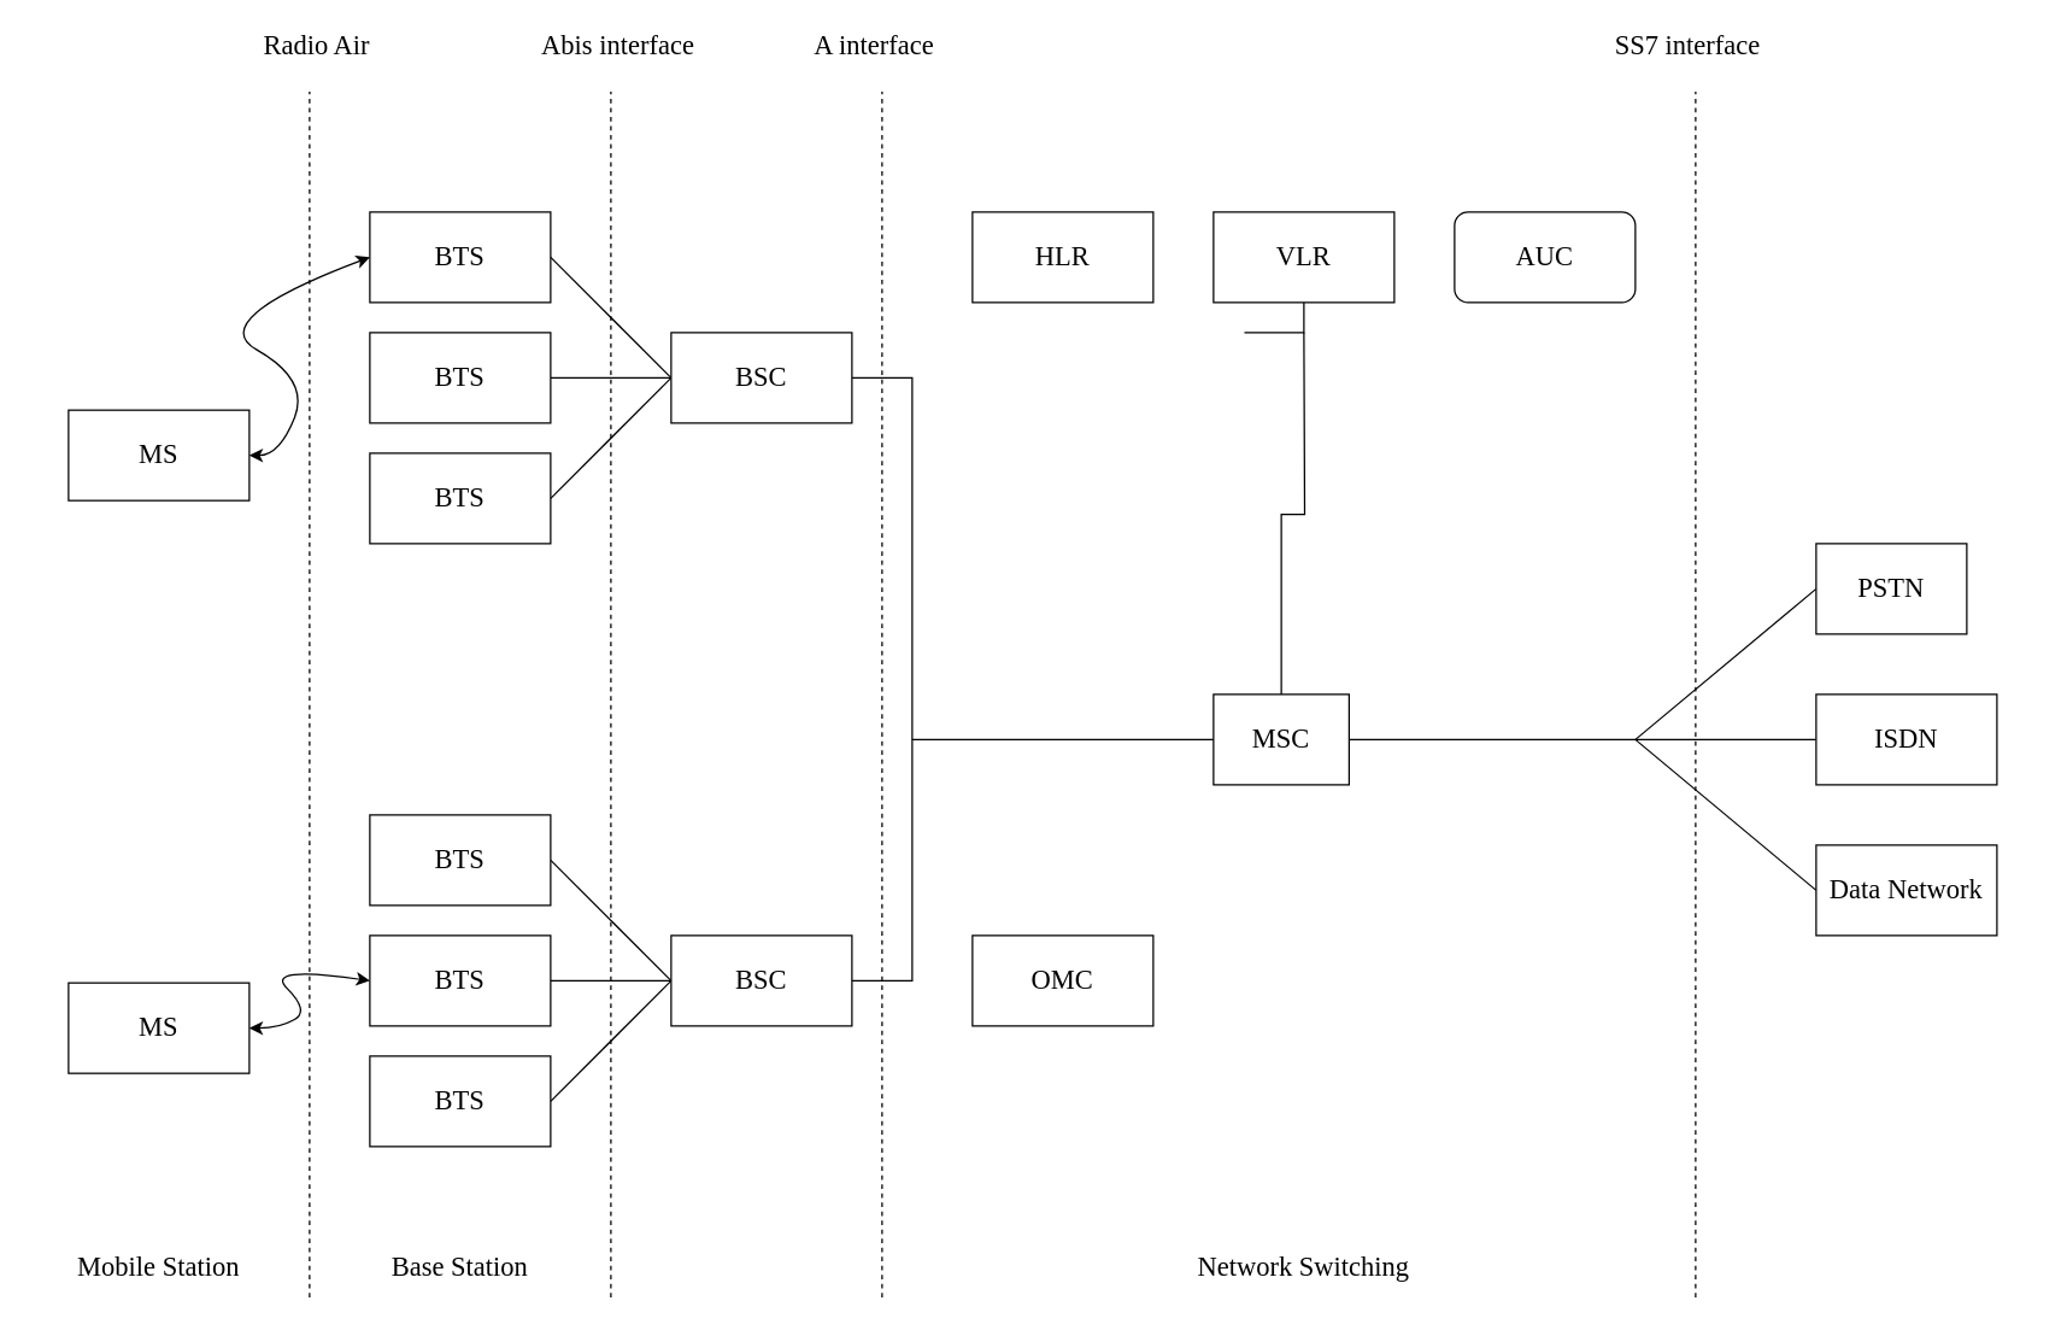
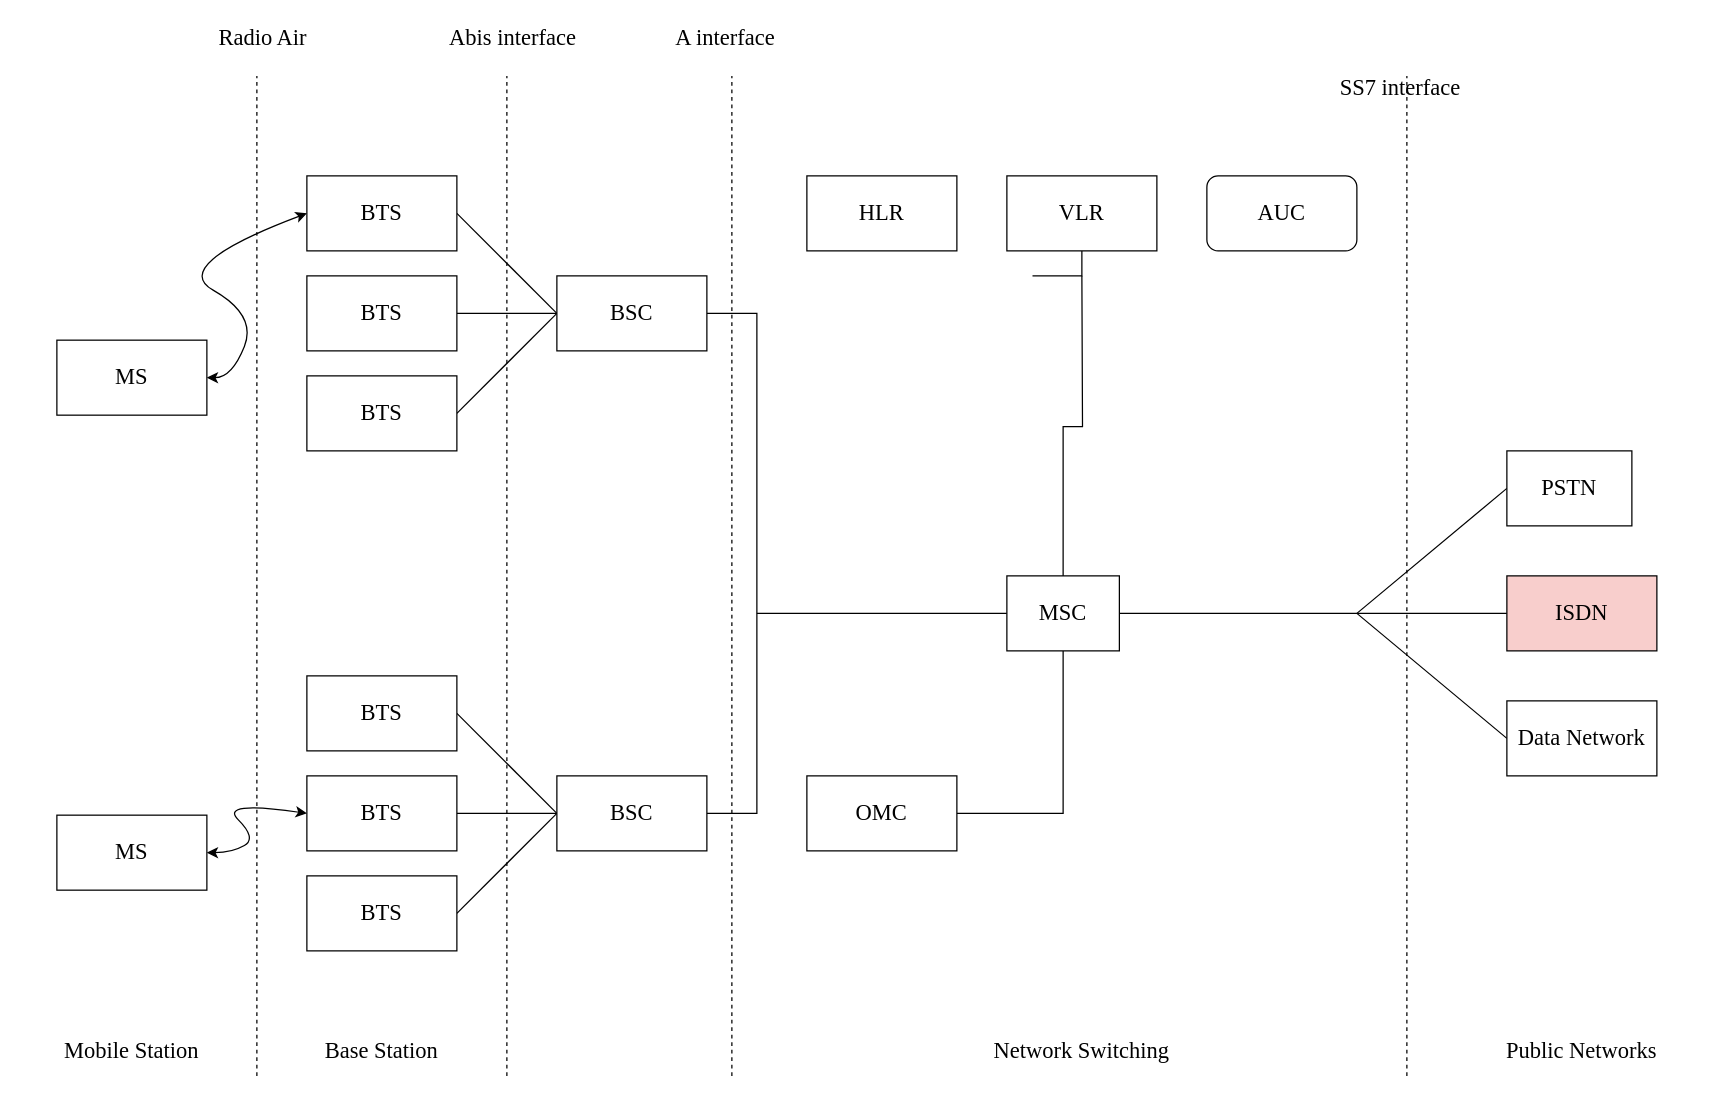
  <mxCell id="0" />
  <mxCell id="1" parent="0" />
  <mxCell id="2" value="MS" style="rounded=0;whiteSpace=wrap;html=1;fontFamily=Ubuntu;fontSize=18;strokeColor=#000000;" vertex="1" parent="1"><mxGeometry x="45" y="271.43" width="120" height="60" as="geometry" /></mxCell>
  <mxCell id="3" value="MS" style="rounded=0;whiteSpace=wrap;html=1;fontFamily=Ubuntu;fontSize=18;strokeColor=#000000;" vertex="1" parent="1"><mxGeometry x="45" y="651.43" width="120" height="60" as="geometry" /></mxCell>
  <mxCell id="4" style="rounded=0;orthogonalLoop=1;jettySize=auto;html=1;exitX=1;exitY=0.5;exitDx=0;exitDy=0;entryX=0;entryY=0.5;entryDx=0;entryDy=0;fontFamily=Ubuntu;endArrow=none;endFill=0;fontSize=18;strokeColor=#000000;" edge="1" parent="1" source="5" target="19"><mxGeometry relative="1" as="geometry" /></mxCell>
  <mxCell id="5" value="BTS" style="rounded=0;whiteSpace=wrap;html=1;fontFamily=Ubuntu;fontSize=18;strokeColor=#000000;" vertex="1" parent="1"><mxGeometry x="245" y="140" width="120" height="60" as="geometry" /></mxCell>
  <mxCell id="6" style="rounded=0;orthogonalLoop=1;jettySize=auto;html=1;exitX=1;exitY=0.5;exitDx=0;exitDy=0;entryX=0;entryY=0.5;entryDx=0;entryDy=0;startArrow=none;startFill=0;endArrow=none;endFill=0;fontFamily=Ubuntu;fontSize=18;strokeColor=#000000;" edge="1" parent="1" source="7" target="19"><mxGeometry relative="1" as="geometry" /></mxCell>
  <mxCell id="7" value="BTS" style="rounded=0;whiteSpace=wrap;html=1;fontFamily=Ubuntu;fontSize=18;strokeColor=#000000;" vertex="1" parent="1"><mxGeometry x="245" y="220" width="120" height="60" as="geometry" /></mxCell>
  <mxCell id="8" style="edgeStyle=none;rounded=0;orthogonalLoop=1;jettySize=auto;html=1;exitX=1;exitY=0.5;exitDx=0;exitDy=0;entryX=0;entryY=0.5;entryDx=0;entryDy=0;startArrow=none;startFill=0;endArrow=none;endFill=0;fontFamily=Ubuntu;fontSize=18;strokeColor=#000000;" edge="1" parent="1" source="9" target="19"><mxGeometry relative="1" as="geometry" /></mxCell>
  <mxCell id="9" value="BTS" style="rounded=0;whiteSpace=wrap;html=1;fontFamily=Ubuntu;fontSize=18;strokeColor=#000000;" vertex="1" parent="1"><mxGeometry x="245" y="300" width="120" height="60" as="geometry" /></mxCell>
  <mxCell id="10" style="edgeStyle=none;rounded=0;orthogonalLoop=1;jettySize=auto;html=1;exitX=1;exitY=0.5;exitDx=0;exitDy=0;entryX=0;entryY=0.5;entryDx=0;entryDy=0;startArrow=none;startFill=0;endArrow=none;endFill=0;fontFamily=Ubuntu;fontSize=18;strokeColor=#000000;" edge="1" parent="1" source="11" target="20"><mxGeometry relative="1" as="geometry" /></mxCell>
  <mxCell id="11" value="BTS" style="rounded=0;whiteSpace=wrap;html=1;fontFamily=Ubuntu;fontSize=18;strokeColor=#000000;" vertex="1" parent="1"><mxGeometry x="245" y="540" width="120" height="60" as="geometry" /></mxCell>
  <mxCell id="12" style="edgeStyle=none;rounded=0;orthogonalLoop=1;jettySize=auto;html=1;exitX=1;exitY=0.5;exitDx=0;exitDy=0;startArrow=none;startFill=0;endArrow=none;endFill=0;fontFamily=Ubuntu;entryX=0;entryY=0.5;entryDx=0;entryDy=0;fontSize=18;strokeColor=#000000;" edge="1" parent="1" source="13" target="20"><mxGeometry relative="1" as="geometry"><mxPoint x="435" y="681.43" as="targetPoint" /></mxGeometry></mxCell>
  <mxCell id="13" value="BTS" style="rounded=0;whiteSpace=wrap;html=1;fontFamily=Ubuntu;fontSize=18;strokeColor=#000000;" vertex="1" parent="1"><mxGeometry x="245" y="620" width="120" height="60" as="geometry" /></mxCell>
  <mxCell id="14" style="edgeStyle=none;rounded=0;orthogonalLoop=1;jettySize=auto;html=1;exitX=1;exitY=0.5;exitDx=0;exitDy=0;entryX=0;entryY=0.5;entryDx=0;entryDy=0;startArrow=none;startFill=0;endArrow=none;endFill=0;fontFamily=Ubuntu;fontSize=18;strokeColor=#000000;" edge="1" parent="1" source="15" target="20"><mxGeometry relative="1" as="geometry" /></mxCell>
  <mxCell id="15" value="BTS" style="rounded=0;whiteSpace=wrap;html=1;fontFamily=Ubuntu;fontSize=18;strokeColor=#000000;" vertex="1" parent="1"><mxGeometry x="245" y="700" width="120" height="60" as="geometry" /></mxCell>
  <mxCell id="16" value="" style="curved=1;endArrow=classic;html=1;fontFamily=Ubuntu;exitX=1;exitY=0.5;exitDx=0;exitDy=0;entryX=0;entryY=0.5;entryDx=0;entryDy=0;verticalAlign=middle;startArrow=classic;startFill=1;fontSize=18;strokeColor=#000000;" edge="1" parent="1" source="3" target="13"><mxGeometry width="50" height="50" relative="1" as="geometry"><mxPoint x="35" y="821.43" as="sourcePoint" /><mxPoint x="85" y="771.43" as="targetPoint" /><Array as="points"><mxPoint x="185" y="681.43" /><mxPoint x="205" y="670" /><mxPoint x="175" y="640" /></Array></mxGeometry></mxCell>
  <mxCell id="17" value="" style="curved=1;endArrow=classic;html=1;fontFamily=Ubuntu;exitX=1;exitY=0.5;exitDx=0;exitDy=0;entryX=0;entryY=0.5;entryDx=0;entryDy=0;verticalAlign=middle;startArrow=classic;startFill=1;fontSize=18;strokeColor=#000000;" edge="1" parent="1" source="2" target="5"><mxGeometry width="50" height="50" relative="1" as="geometry"><mxPoint x="155" y="301.43" as="sourcePoint" /><mxPoint x="235" y="181.43" as="targetPoint" /><Array as="points"><mxPoint x="185" y="301.43" /><mxPoint x="205" y="251.43" /><mxPoint x="135" y="211.43" /></Array></mxGeometry></mxCell>
  <mxCell id="18" style="edgeStyle=orthogonalEdgeStyle;rounded=0;orthogonalLoop=1;jettySize=auto;html=1;exitX=1;exitY=0.5;exitDx=0;exitDy=0;entryX=1;entryY=0.5;entryDx=0;entryDy=0;startArrow=none;startFill=0;endArrow=none;endFill=0;fontFamily=Ubuntu;strokeColor=#000000;fontSize=18;" edge="1" parent="1" source="19" target="20"><mxGeometry relative="1" as="geometry"><Array as="points"><mxPoint x="605" y="250" /><mxPoint x="605" y="650" /></Array></mxGeometry></mxCell>
  <mxCell id="19" value="BSC" style="rounded=0;whiteSpace=wrap;html=1;fontFamily=Ubuntu;fontSize=18;strokeColor=#000000;" vertex="1" parent="1"><mxGeometry x="445" y="220" width="120" height="60" as="geometry" /></mxCell>
  <mxCell id="20" value="BSC" style="rounded=0;whiteSpace=wrap;html=1;fontFamily=Ubuntu;fontSize=18;strokeColor=#000000;" vertex="1" parent="1"><mxGeometry x="445" y="620" width="120" height="60" as="geometry" /></mxCell>
  <mxCell id="21" value="" style="endArrow=none;dashed=1;html=1;fontFamily=Ubuntu;fontSize=18;strokeColor=#000000;" edge="1" parent="1"><mxGeometry width="50" height="50" relative="1" as="geometry"><mxPoint x="205" y="860" as="sourcePoint" /><mxPoint x="205" y="60" as="targetPoint" /></mxGeometry></mxCell>
  <mxCell id="22" value="" style="endArrow=none;dashed=1;html=1;fontFamily=Ubuntu;fontSize=18;strokeColor=#000000;" edge="1" parent="1"><mxGeometry width="50" height="50" relative="1" as="geometry"><mxPoint x="405" y="860" as="sourcePoint" /><mxPoint x="405" y="60" as="targetPoint" /></mxGeometry></mxCell>
  <mxCell id="23" style="edgeStyle=orthogonalEdgeStyle;rounded=0;orthogonalLoop=1;jettySize=auto;html=1;exitX=0.5;exitY=1;exitDx=0;exitDy=0;startArrow=none;startFill=0;endArrow=none;endFill=0;strokeColor=#000000;fontFamily=Ubuntu;fontSize=18;" edge="1" parent="1" source="24"><mxGeometry relative="1" as="geometry"><mxPoint x="825" y="220" as="targetPoint" /></mxGeometry></mxCell>
  <mxCell id="24" value="VLR" style="rounded=0;whiteSpace=wrap;html=1;fontFamily=Ubuntu;fontSize=18;strokeColor=#000000;" vertex="1" parent="1"><mxGeometry x="805" y="140" width="120" height="60" as="geometry" /></mxCell>
  <mxCell id="25" style="rounded=0;orthogonalLoop=1;jettySize=auto;html=1;exitX=0;exitY=0.5;exitDx=0;exitDy=0;startArrow=none;startFill=0;endArrow=none;endFill=0;strokeColor=#000000;fontFamily=Ubuntu;fontSize=18;" edge="1" parent="1" source="28"><mxGeometry relative="1" as="geometry"><mxPoint x="605" y="490" as="targetPoint" /></mxGeometry></mxCell>
  <mxCell id="26" style="edgeStyle=orthogonalEdgeStyle;rounded=0;orthogonalLoop=1;jettySize=auto;html=1;exitX=0.5;exitY=0;exitDx=0;exitDy=0;startArrow=none;startFill=0;endArrow=none;endFill=0;strokeColor=#000000;fontFamily=Ubuntu;fontSize=18;" edge="1" parent="1" source="28"><mxGeometry relative="1" as="geometry"><mxPoint x="865" y="220" as="targetPoint" /></mxGeometry></mxCell>
  <mxCell id="27" style="edgeStyle=orthogonalEdgeStyle;rounded=0;orthogonalLoop=1;jettySize=auto;html=1;exitX=1;exitY=0.5;exitDx=0;exitDy=0;entryX=0;entryY=0.5;entryDx=0;entryDy=0;startArrow=none;startFill=0;endArrow=none;endFill=0;strokeColor=#000000;fontFamily=Ubuntu;fontSize=18;" edge="1" parent="1" source="28" target="34"><mxGeometry relative="1" as="geometry" /></mxCell>
  <mxCell id="28" value="MSC" style="rounded=0;whiteSpace=wrap;html=1;fontFamily=Ubuntu;fontSize=18;strokeColor=#000000;" vertex="1" parent="1"><mxGeometry x="805" y="460" width="90" height="60" as="geometry" /></mxCell>
  <mxCell id="29" value="HLR" style="rounded=0;whiteSpace=wrap;html=1;fontFamily=Ubuntu;fontSize=18;strokeColor=#000000;" vertex="1" parent="1"><mxGeometry x="645" y="140" width="120" height="60" as="geometry" /></mxCell>
  <mxCell id="30" value="AUC" style="whiteSpace=wrap;html=1;fontFamily=Ubuntu;fontSize=18;strokeColor=#000000;rounded=1;" vertex="1" parent="1"><mxGeometry x="965" y="140" width="120" height="60" as="geometry" /></mxCell>
+ <mxCell id="31" style="edgeStyle=orthogonalEdgeStyle;rounded=0;orthogonalLoop=1;jettySize=auto;html=1;exitX=1;exitY=0.5;exitDx=0;exitDy=0;entryX=0.5;entryY=1;entryDx=0;entryDy=0;startArrow=none;startFill=0;endArrow=none;endFill=0;strokeColor=#000000;fontFamily=Ubuntu;fontSize=18;" edge="1" parent="1" source="32" target="28"><mxGeometry relative="1" as="geometry" /></mxCell>
  <mxCell id="32" value="OMC" style="rounded=0;whiteSpace=wrap;html=1;fontFamily=Ubuntu;fontSize=18;strokeColor=#000000;" vertex="1" parent="1"><mxGeometry x="645" y="620" width="120" height="60" as="geometry" /></mxCell>
  <mxCell id="33" value="" style="endArrow=none;dashed=1;html=1;fontFamily=Ubuntu;fontSize=18;strokeColor=#000000;" edge="1" parent="1"><mxGeometry width="50" height="50" relative="1" as="geometry"><mxPoint x="585" y="860" as="sourcePoint" /><mxPoint x="585" y="60" as="targetPoint" /></mxGeometry></mxCell>
- <mxCell id="34" value="ISDN" style="rounded=0;whiteSpace=wrap;html=1;fontFamily=Ubuntu;fontSize=18;strokeColor=#000000;" vertex="1" parent="1"><mxGeometry x="1205" y="460" width="120" height="60" as="geometry" /></mxCell>
+ <mxCell id="34" value="ISDN" style="rounded=0;whiteSpace=wrap;html=1;fontFamily=Ubuntu;fontSize=18;strokeColor=#000000;fillColor=#f8cecc;" vertex="1" parent="1"><mxGeometry x="1205" y="460" width="120" height="60" as="geometry" /></mxCell>
  <mxCell id="35" style="rounded=0;orthogonalLoop=1;jettySize=auto;html=1;exitX=0;exitY=0.5;exitDx=0;exitDy=0;startArrow=none;startFill=0;endArrow=none;endFill=0;strokeColor=#000000;fontFamily=Ubuntu;fontSize=18;" edge="1" parent="1" source="36"><mxGeometry relative="1" as="geometry"><mxPoint x="1085" y="490" as="targetPoint" /></mxGeometry></mxCell>
  <mxCell id="36" value="PSTN" style="rounded=0;whiteSpace=wrap;html=1;fontFamily=Ubuntu;fontSize=18;strokeColor=#000000;" vertex="1" parent="1"><mxGeometry x="1205" y="360" width="100" height="60" as="geometry" /></mxCell>
  <mxCell id="37" style="edgeStyle=none;rounded=0;orthogonalLoop=1;jettySize=auto;html=1;exitX=0;exitY=0.5;exitDx=0;exitDy=0;startArrow=none;startFill=0;endArrow=none;endFill=0;strokeColor=#000000;fontFamily=Ubuntu;fontSize=18;" edge="1" parent="1" source="38"><mxGeometry relative="1" as="geometry"><mxPoint x="1085" y="490" as="targetPoint" /></mxGeometry></mxCell>
  <mxCell id="38" value="Data Network" style="rounded=0;whiteSpace=wrap;html=1;fontFamily=Ubuntu;fontSize=18;strokeColor=#000000;" vertex="1" parent="1"><mxGeometry x="1205" y="560" width="120" height="60" as="geometry" /></mxCell>
  <mxCell id="39" value="" style="endArrow=none;dashed=1;html=1;fontFamily=Ubuntu;fontSize=18;strokeColor=#000000;" edge="1" parent="1"><mxGeometry width="50" height="50" relative="1" as="geometry"><mxPoint x="1125" y="860" as="sourcePoint" /><mxPoint x="1125" y="60" as="targetPoint" /></mxGeometry></mxCell>
  <mxCell id="40" value="Mobile Station" style="text;html=1;strokeColor=none;fillColor=none;align=center;verticalAlign=middle;whiteSpace=wrap;rounded=0;fontFamily=Ubuntu;fontSize=18;" vertex="1" parent="1"><mxGeometry x="20" y="830" width="170" height="20" as="geometry" /></mxCell>
  <mxCell id="41" value="Base Station" style="text;html=1;strokeColor=none;fillColor=none;align=center;verticalAlign=middle;whiteSpace=wrap;rounded=0;fontFamily=Ubuntu;fontSize=18;" vertex="1" parent="1"><mxGeometry x="220" y="830" width="170" height="20" as="geometry" /></mxCell>
  <mxCell id="42" value="Network Switching" style="text;html=1;strokeColor=none;fillColor=none;align=center;verticalAlign=middle;whiteSpace=wrap;rounded=0;fontFamily=Ubuntu;fontSize=18;" vertex="1" parent="1"><mxGeometry x="780" y="830" width="170" height="20" as="geometry" /></mxCell>
+ <mxCell id="43" value="Public Networks" style="text;html=1;strokeColor=none;fillColor=none;align=center;verticalAlign=middle;whiteSpace=wrap;rounded=0;fontFamily=Ubuntu;fontSize=18;" vertex="1" parent="1"><mxGeometry x="1180" y="830" width="170" height="20" as="geometry" /></mxCell>
  <mxCell id="44" value="Radio Air" style="text;html=1;strokeColor=none;fillColor=none;align=center;verticalAlign=middle;whiteSpace=wrap;rounded=0;fontFamily=Ubuntu;fontSize=18;" vertex="1" parent="1"><mxGeometry x="125" y="20" width="170" height="20" as="geometry" /></mxCell>
  <mxCell id="45" value="Abis interface" style="text;html=1;strokeColor=none;fillColor=none;align=center;verticalAlign=middle;whiteSpace=wrap;rounded=0;fontFamily=Ubuntu;fontSize=18;" vertex="1" parent="1"><mxGeometry x="325" y="20" width="170" height="20" as="geometry" /></mxCell>
  <mxCell id="46" value="A interface" style="text;html=1;strokeColor=none;fillColor=none;align=center;verticalAlign=middle;whiteSpace=wrap;rounded=0;fontFamily=Ubuntu;fontSize=18;" vertex="1" parent="1"><mxGeometry x="495" y="20" width="170" height="20" as="geometry" /></mxCell>
- <mxCell id="47" value="SS7 interface" style="text;html=1;strokeColor=none;fillColor=none;align=center;verticalAlign=middle;whiteSpace=wrap;rounded=0;fontFamily=Ubuntu;fontSize=18;" vertex="1" parent="1"><mxGeometry x="1035" y="20" width="170" height="20" as="geometry" /></mxCell>
+ <mxCell id="47" value="SS7 interface" style="text;html=1;strokeColor=none;fillColor=none;align=center;verticalAlign=middle;whiteSpace=wrap;rounded=0;fontFamily=Ubuntu;fontSize=18;" vertex="1" parent="1"><mxGeometry x="1035" y="60" width="170" height="20" as="geometry" /></mxCell>
